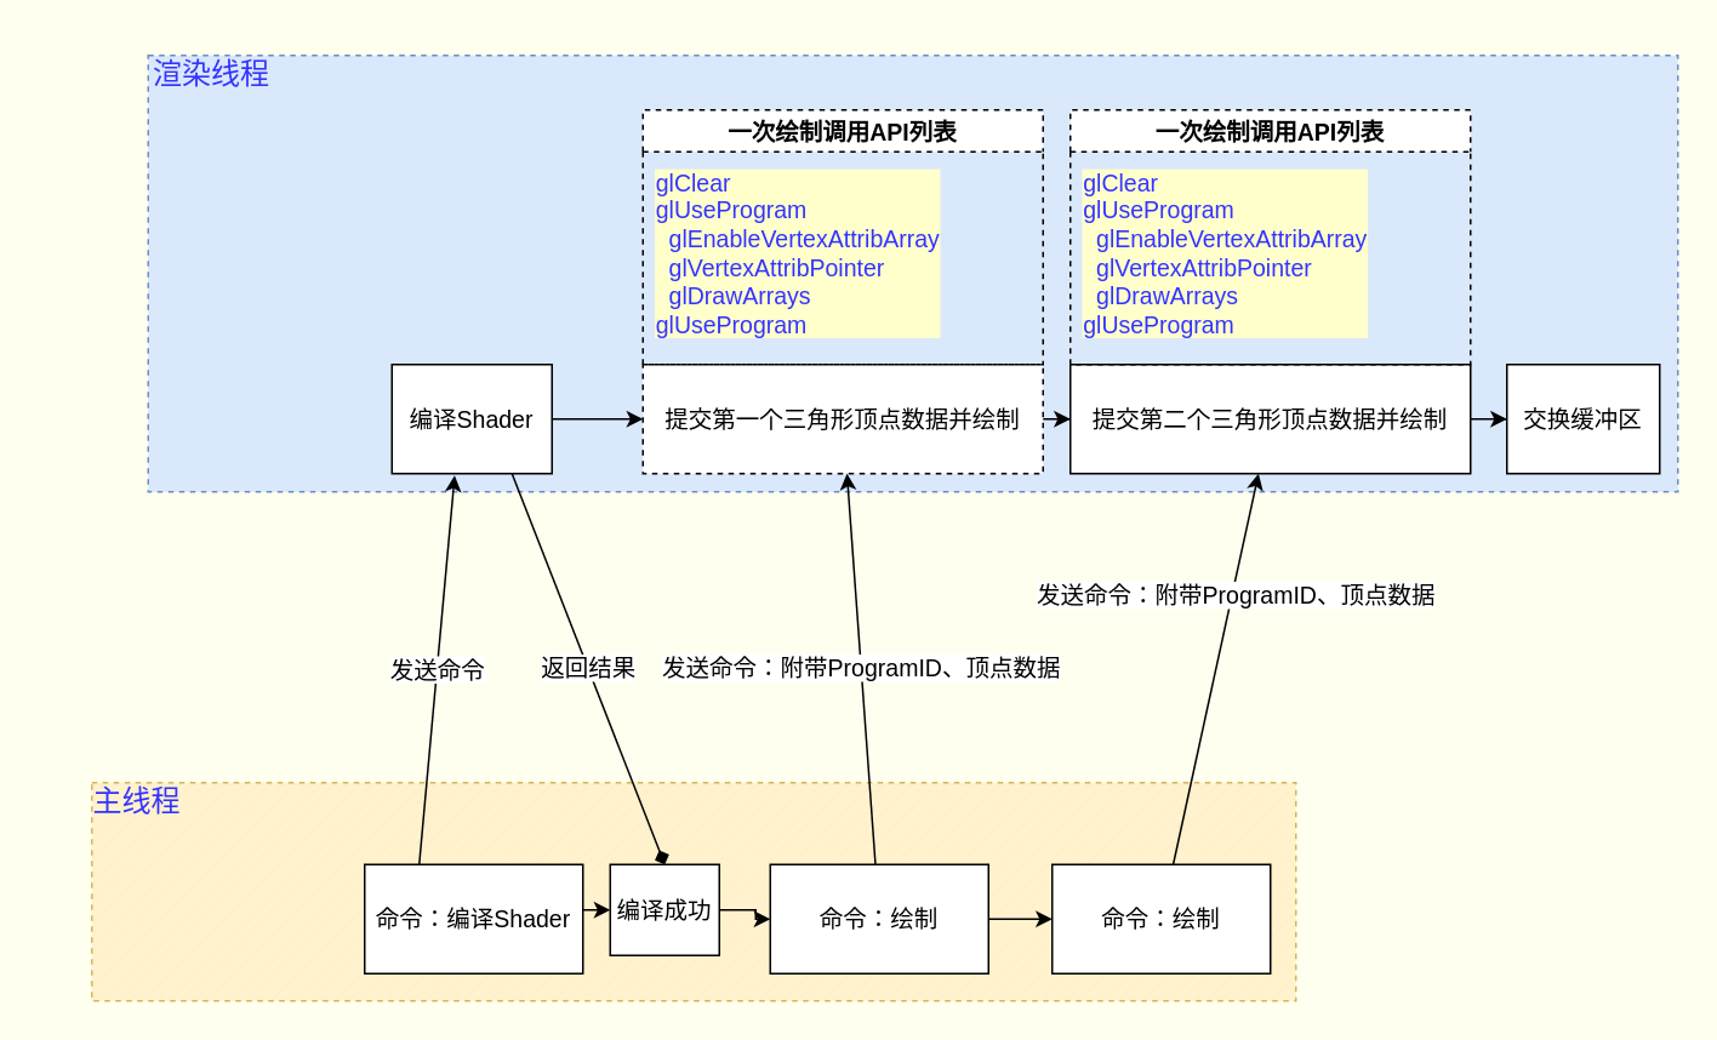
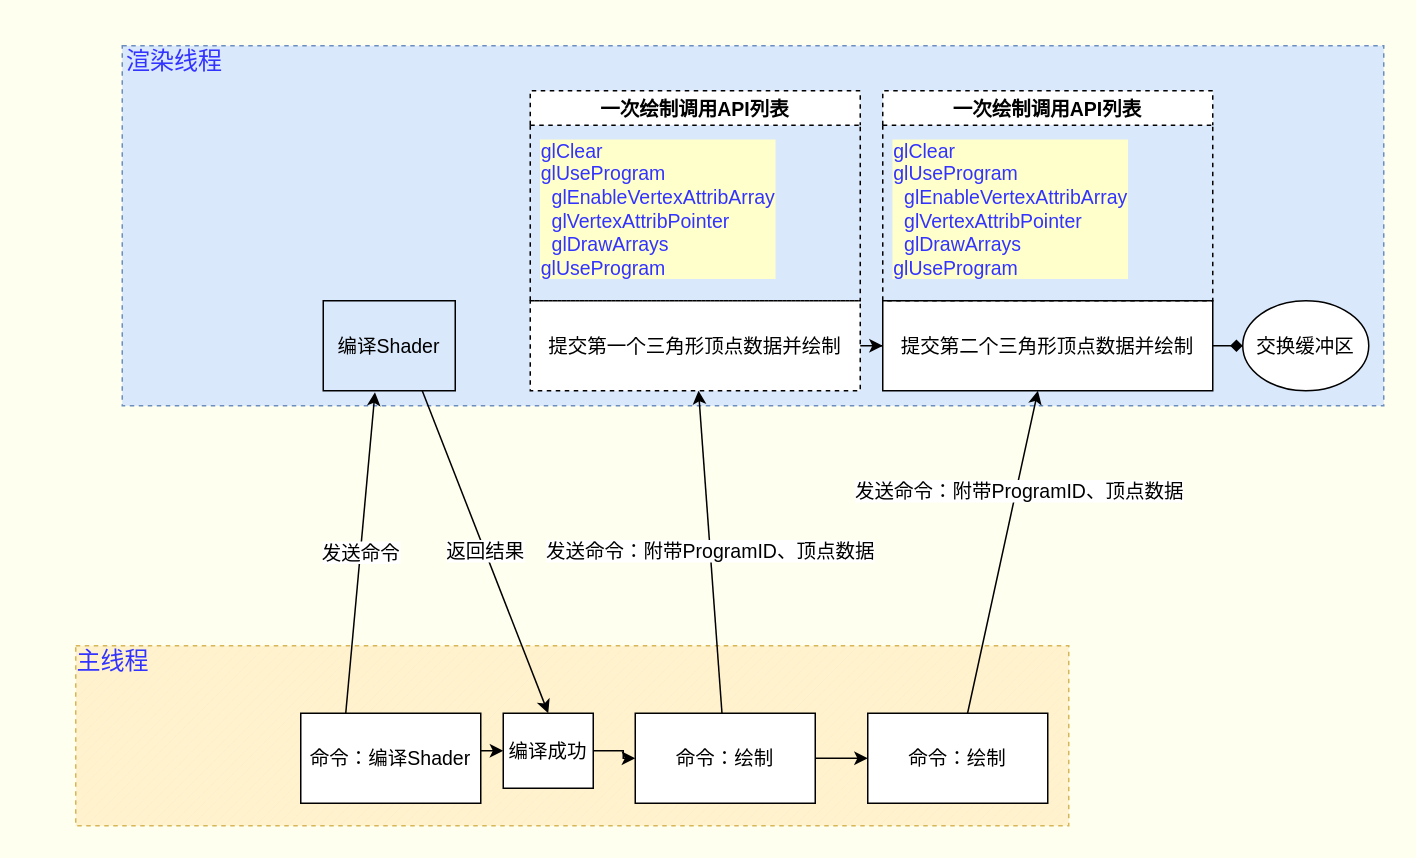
  <mxCell id="0" />
  <mxCell id="1" parent="0" />
  <mxCell id="2" value="" style="verticalLabelPosition=bottom;verticalAlign=top;html=1;shape=mxgraph.basic.patternFillRect;fillStyle=diag;step=5;fillStrokeWidth=0.2;fillStrokeColor=#dddddd;dashed=1;fillColor=#fff2cc;strokeColor=#d6b656;fontSize=13;" parent="1" vertex="1"><mxGeometry x="50" y="430" width="662" height="120" as="geometry" /></mxCell>
  <mxCell id="3" value="" style="rounded=0;whiteSpace=wrap;html=1;dashed=1;fillColor=#dae8fc;strokeColor=#6c8ebf;fontSize=13;" parent="1" vertex="1"><mxGeometry x="81" y="30" width="841" height="240" as="geometry" /></mxCell>
  <mxCell id="4" value="" style="edgeStyle=orthogonalEdgeStyle;rounded=0;orthogonalLoop=1;jettySize=auto;html=1;fontSize=13;" parent="1" source="5" target="7" edge="1"><mxGeometry relative="1" as="geometry" /></mxCell>
  <mxCell id="5" value="提交第一个三角形顶点数据并绘制" style="rounded=0;whiteSpace=wrap;html=1;fontSize=13;dashed=1;" parent="1" vertex="1"><mxGeometry x="353" y="200" width="220" height="60" as="geometry" /></mxCell>
- <mxCell id="6" value="" style="edgeStyle=orthogonalEdgeStyle;rounded=0;orthogonalLoop=1;jettySize=auto;html=1;fontSize=13;" parent="1" source="7" target="10" edge="1"><mxGeometry relative="1" as="geometry" /></mxCell>
+ <mxCell id="6" value="" style="edgeStyle=orthogonalEdgeStyle;rounded=0;orthogonalLoop=1;jettySize=auto;html=1;fontSize=13;endArrow=diamond;" parent="1" source="7" target="10" edge="1"><mxGeometry relative="1" as="geometry" /></mxCell>
  <mxCell id="7" value="提交第二个三角形顶点数据并绘制" style="rounded=0;whiteSpace=wrap;html=1;fontSize=13;" parent="1" vertex="1"><mxGeometry x="588" y="200" width="220" height="60" as="geometry" /></mxCell>
- <mxCell id="8" style="edgeStyle=orthogonalEdgeStyle;rounded=0;orthogonalLoop=1;jettySize=auto;html=1;entryX=0;entryY=0.5;entryDx=0;entryDy=0;fontSize=13;" parent="1" source="9" target="5" edge="1"><mxGeometry relative="1" as="geometry" /></mxCell>
- <mxCell id="9" value="编译Shader" style="rounded=0;whiteSpace=wrap;html=1;fontSize=13;" parent="1" vertex="1"><mxGeometry x="215" y="200" width="88" height="60" as="geometry" /></mxCell>
- <mxCell id="10" value="交换缓冲区" style="rounded=0;whiteSpace=wrap;html=1;fontSize=13;" parent="1" vertex="1"><mxGeometry x="828" y="200" width="84" height="60" as="geometry" /></mxCell>
+ <mxCell id="9" value="编译Shader" style="rounded=0;whiteSpace=wrap;html=1;fontSize=13;fillColor=#dae8fc;" parent="1" vertex="1"><mxGeometry x="215" y="200" width="88" height="60" as="geometry" /></mxCell>
+ <mxCell id="10" value="交换缓冲区" style="ellipse;whiteSpace=wrap;html=1;fontSize=13;" parent="1" vertex="1"><mxGeometry x="828" y="200" width="84" height="60" as="geometry" /></mxCell>
  <mxCell id="11" value="" style="edgeStyle=orthogonalEdgeStyle;rounded=0;orthogonalLoop=1;jettySize=auto;html=1;fontSize=13;" parent="1" target="14" edge="1"><mxGeometry relative="1" as="geometry"><mxPoint x="280" y="505" as="sourcePoint" /></mxGeometry></mxCell>
  <mxCell id="12" value="命令：编译Shader" style="rounded=0;whiteSpace=wrap;html=1;fontSize=13;" parent="1" vertex="1"><mxGeometry x="200" y="475" width="120" height="60" as="geometry" /></mxCell>
  <mxCell id="13" value="" style="edgeStyle=orthogonalEdgeStyle;rounded=0;orthogonalLoop=1;jettySize=auto;html=1;" parent="1" source="14" target="18" edge="1"><mxGeometry relative="1" as="geometry" /></mxCell>
  <mxCell id="14" value="编译成功" style="rounded=0;whiteSpace=wrap;html=1;fontSize=13;" parent="1" vertex="1"><mxGeometry x="335" y="475" width="60" height="50" as="geometry" /></mxCell>
  <mxCell id="15" value="发送命令" style="endArrow=classic;html=1;rounded=0;entryX=0.392;entryY=1.017;entryDx=0;entryDy=0;entryPerimeter=0;exitX=0.25;exitY=0;exitDx=0;exitDy=0;fontSize=13;" parent="1" source="12" target="9" edge="1"><mxGeometry width="50" height="50" relative="1" as="geometry"><mxPoint x="385" y="475" as="sourcePoint" /><mxPoint x="435" y="425" as="targetPoint" /></mxGeometry></mxCell>
- <mxCell id="16" value="返回结果" style="endArrow=diamond;html=1;rounded=0;entryX=0.5;entryY=0;entryDx=0;entryDy=0;exitX=0.75;exitY=1;exitDx=0;exitDy=0;fontSize=13;" parent="1" source="9" target="14" edge="1"><mxGeometry width="50" height="50" relative="1" as="geometry"><mxPoint x="495" y="250" as="sourcePoint" /><mxPoint x="530.259" y="475" as="targetPoint" /></mxGeometry></mxCell>
+ <mxCell id="16" value="返回结果" style="endArrow=classic;html=1;rounded=0;entryX=0.5;entryY=0;entryDx=0;entryDy=0;exitX=0.75;exitY=1;exitDx=0;exitDy=0;fontSize=13;" parent="1" source="9" target="14" edge="1"><mxGeometry width="50" height="50" relative="1" as="geometry"><mxPoint x="495" y="250" as="sourcePoint" /><mxPoint x="530.259" y="475" as="targetPoint" /></mxGeometry></mxCell>
  <mxCell id="17" style="edgeStyle=orthogonalEdgeStyle;rounded=0;orthogonalLoop=1;jettySize=auto;html=1;entryX=0;entryY=0.5;entryDx=0;entryDy=0;fontSize=13;" parent="1" source="18" target="20" edge="1"><mxGeometry relative="1" as="geometry" /></mxCell>
  <mxCell id="18" value="命令：绘制" style="rounded=0;whiteSpace=wrap;html=1;fontSize=13;" parent="1" vertex="1"><mxGeometry x="423" y="475" width="120" height="60" as="geometry" /></mxCell>
  <mxCell id="19" value="发送命令：附带ProgramID、顶点数据" style="endArrow=classic;html=1;rounded=0;fontSize=13;" parent="1" source="18" target="5" edge="1"><mxGeometry width="50" height="50" relative="1" as="geometry"><mxPoint x="720" y="390" as="sourcePoint" /><mxPoint x="770" y="340" as="targetPoint" /></mxGeometry></mxCell>
  <mxCell id="20" value="命令：绘制" style="rounded=0;whiteSpace=wrap;html=1;fontSize=13;" parent="1" vertex="1"><mxGeometry x="578" y="475" width="120" height="60" as="geometry" /></mxCell>
  <mxCell id="21" value="发送命令：附带ProgramID、顶点数据" style="endArrow=classic;html=1;rounded=0;fontSize=13;" parent="1" source="20" target="7" edge="1"><mxGeometry x="0.38" y="-1" width="50" height="50" relative="1" as="geometry"><mxPoint x="970" y="390" as="sourcePoint" /><mxPoint x="1044.737" y="250" as="targetPoint" /><mxPoint x="1" as="offset" /></mxGeometry></mxCell>
  <mxCell id="22" value="" style="group;labelBackgroundColor=none;" parent="1" vertex="1" connectable="0"><mxGeometry x="588" y="60" width="220" height="140" as="geometry" /></mxCell>
  <mxCell id="23" value="一次绘制调用API列表" style="swimlane;dashed=1;fontSize=13;" parent="22" vertex="1"><mxGeometry width="220.0" height="140" as="geometry" /></mxCell>
  <mxCell id="24" value="&lt;div style=&quot;text-align: left;&quot;&gt;glClear&lt;/div&gt;&lt;div style=&quot;text-align: left;&quot;&gt;glUseProgram&lt;/div&gt;&lt;div style=&quot;text-align: left;&quot;&gt;&amp;nbsp; glEnableVertexAttribArray&lt;/div&gt;&lt;div style=&quot;text-align: left;&quot;&gt;&amp;nbsp; glVertexAttribPointer&lt;/div&gt;&lt;div style=&quot;text-align: left;&quot;&gt;&amp;nbsp; glDrawArrays&lt;/div&gt;&lt;div style=&quot;text-align: left;&quot;&gt;glUseProgram&lt;/div&gt;" style="text;html=1;align=center;verticalAlign=middle;resizable=0;points=[];autosize=1;strokeColor=none;fillColor=none;fontSize=13;labelBackgroundColor=#FFFFCC;fontColor=#3333FF;" parent="22" vertex="1"><mxGeometry y="29" width="170" height="100" as="geometry" /></mxCell>
  <mxCell id="25" value="" style="group;labelBackgroundColor=none;" parent="1" vertex="1" connectable="0"><mxGeometry x="353" y="60" width="220" height="140" as="geometry" /></mxCell>
  <mxCell id="26" value="一次绘制调用API列表" style="swimlane;dashed=1;fontSize=13;" parent="25" vertex="1"><mxGeometry width="220.0" height="140" as="geometry" /></mxCell>
  <mxCell id="27" value="&lt;div style=&quot;text-align: left;&quot;&gt;glClear&lt;/div&gt;&lt;div style=&quot;text-align: left;&quot;&gt;glUseProgram&lt;/div&gt;&lt;div style=&quot;text-align: left;&quot;&gt;&amp;nbsp; glEnableVertexAttribArray&lt;/div&gt;&lt;div style=&quot;text-align: left;&quot;&gt;&amp;nbsp; glVertexAttribPointer&lt;/div&gt;&lt;div style=&quot;text-align: left;&quot;&gt;&amp;nbsp; glDrawArrays&lt;/div&gt;&lt;div style=&quot;text-align: left;&quot;&gt;glUseProgram&lt;/div&gt;" style="text;html=1;align=center;verticalAlign=middle;resizable=0;points=[];autosize=1;strokeColor=none;fillColor=none;fontSize=13;labelBackgroundColor=#FFFFCC;fontColor=#3333FF;" parent="25" vertex="1"><mxGeometry y="29" width="170" height="100" as="geometry" /></mxCell>
  <mxCell id="28" value="渲染线程" style="text;html=1;strokeColor=none;fillColor=none;align=center;verticalAlign=middle;whiteSpace=wrap;rounded=0;dashed=1;labelBackgroundColor=none;fontSize=16;fontColor=#3333FF;" parent="1" vertex="1"><mxGeometry x="61" y="20" width="110" height="40" as="geometry" /></mxCell>
  <mxCell id="29" value="主线程" style="text;html=1;strokeColor=none;fillColor=none;align=center;verticalAlign=middle;whiteSpace=wrap;rounded=0;dashed=1;labelBackgroundColor=none;fontSize=16;fontColor=#3333FF;" parent="1" vertex="1"><mxGeometry x="20" y="420" width="110" height="40" as="geometry" /></mxCell>
